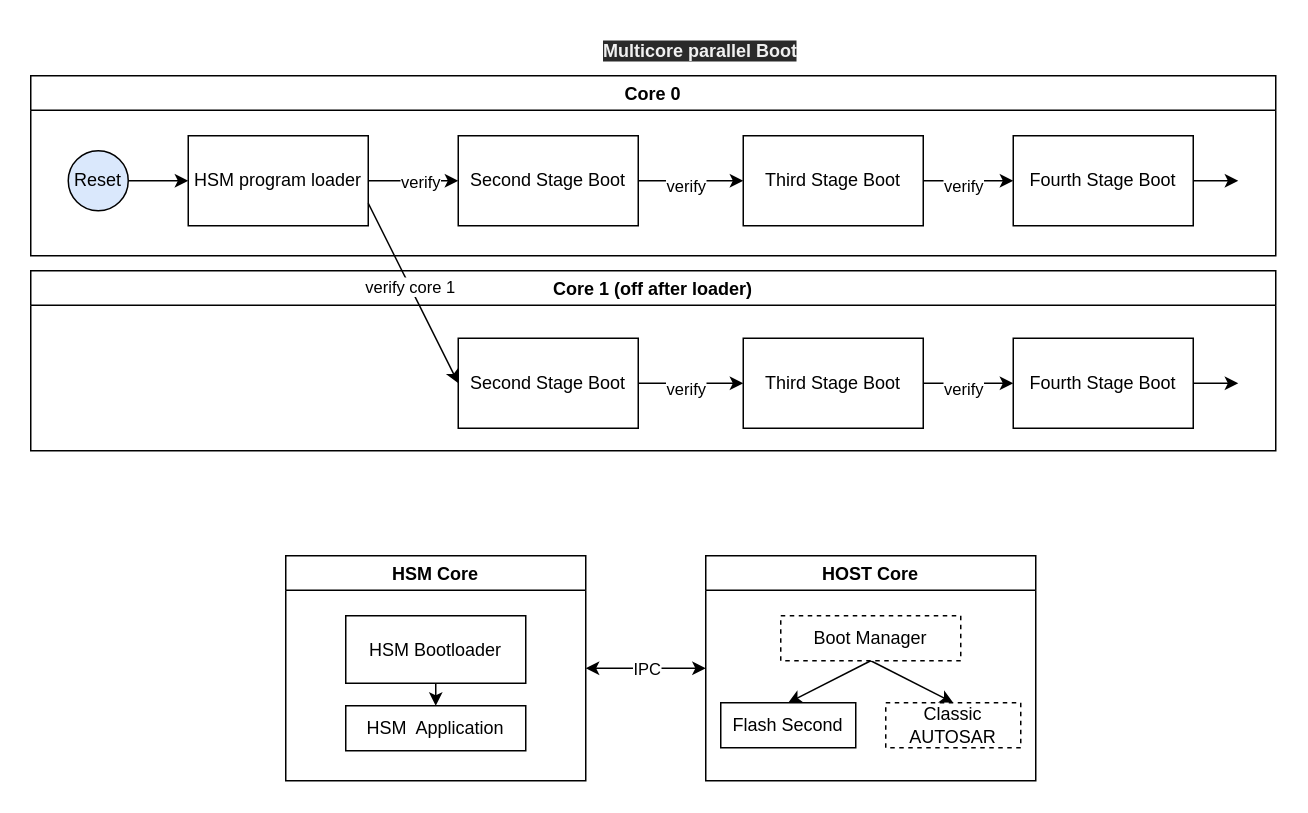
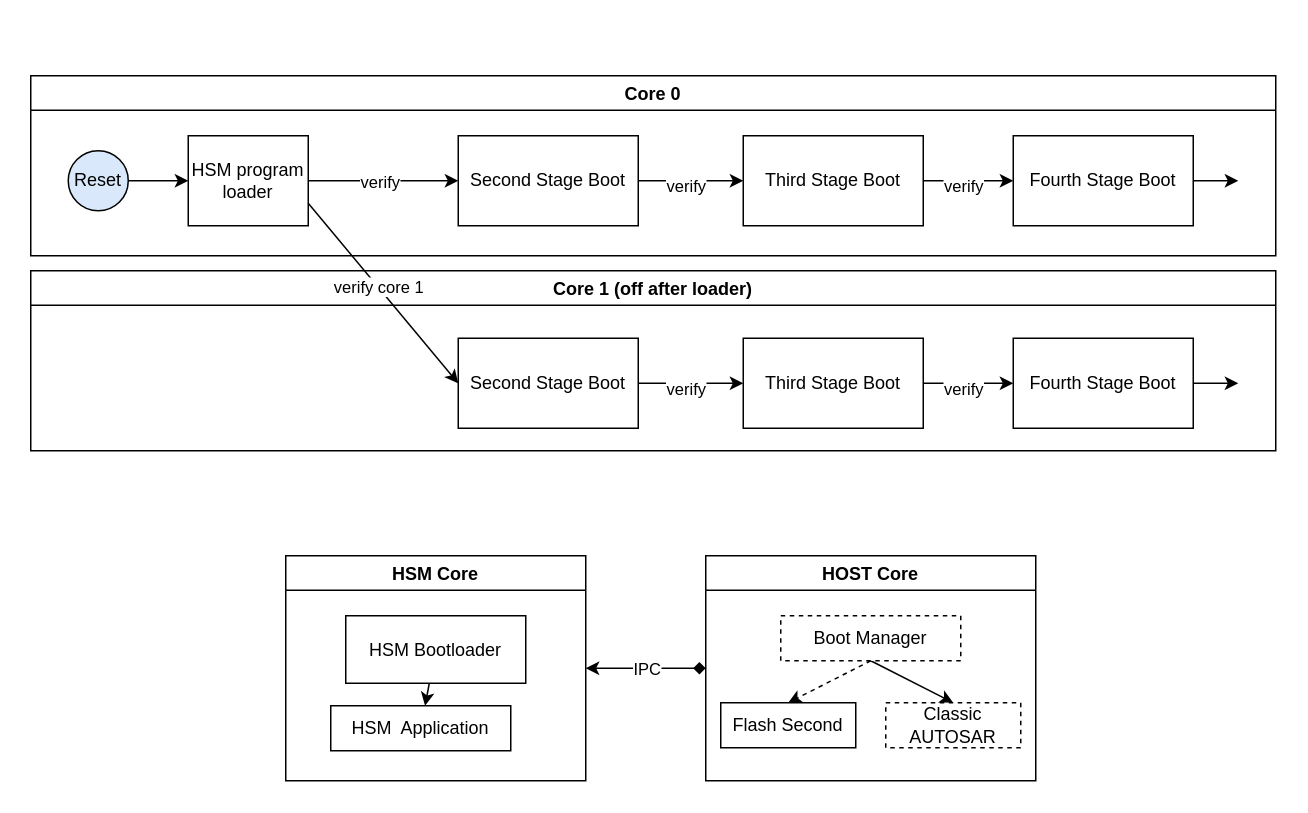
  <mxCell id="0" />
  <mxCell id="1" parent="0" />
  <mxCell id="2" value="Core 0" style="swimlane;" vertex="1" parent="1"><mxGeometry x="20" y="50" width="830" height="120" as="geometry" /></mxCell>
- <mxCell id="3" value="HSM program loader" style="rounded=0;whiteSpace=wrap;html=1;" vertex="1" parent="2"><mxGeometry x="105" y="40" width="120" height="60" as="geometry" /></mxCell>
+ <mxCell id="3" value="HSM program loader" style="rounded=0;whiteSpace=wrap;html=1;" vertex="1" parent="2"><mxGeometry x="105" y="40" width="80" height="60" as="geometry" /></mxCell>
  <mxCell id="4" style="edgeStyle=none;html=1;exitX=1;exitY=0.5;exitDx=0;exitDy=0;entryX=0;entryY=0.5;entryDx=0;entryDy=0;" edge="1" parent="2" source="5" target="3"><mxGeometry relative="1" as="geometry" /></mxCell>
  <mxCell id="5" value="Reset" style="ellipse;whiteSpace=wrap;html=1;aspect=fixed;fillColor=#dae8fc;" vertex="1" parent="2"><mxGeometry x="25" y="50" width="40" height="40" as="geometry" /></mxCell>
  <mxCell id="6" value="Second Stage Boot" style="rounded=0;whiteSpace=wrap;html=1;" vertex="1" parent="2"><mxGeometry x="285" y="40" width="120" height="60" as="geometry" /></mxCell>
  <mxCell id="7" value="" style="edgeStyle=none;html=1;" edge="1" parent="2" source="3" target="6"><mxGeometry relative="1" as="geometry" /></mxCell>
  <mxCell id="8" value="verify" style="edgeLabel;html=1;align=center;verticalAlign=middle;resizable=0;points=[];" vertex="1" connectable="0" parent="7"><mxGeometry x="-0.35" y="-3" relative="1" as="geometry"><mxPoint x="14" y="-3" as="offset" /></mxGeometry></mxCell>
  <mxCell id="9" value="Third Stage Boot" style="rounded=0;whiteSpace=wrap;html=1;" vertex="1" parent="2"><mxGeometry x="475" y="40" width="120" height="60" as="geometry" /></mxCell>
  <mxCell id="10" value="" style="edgeStyle=none;html=1;" edge="1" parent="2" source="6" target="9"><mxGeometry relative="1" as="geometry" /></mxCell>
  <mxCell id="11" value="verify" style="edgeLabel;html=1;align=center;verticalAlign=middle;resizable=0;points=[];" vertex="1" connectable="0" parent="10"><mxGeometry x="-0.125" y="-3" relative="1" as="geometry"><mxPoint as="offset" /></mxGeometry></mxCell>
  <mxCell id="12" style="edgeStyle=none;html=1;exitX=1;exitY=0.5;exitDx=0;exitDy=0;" edge="1" parent="2" source="13"><mxGeometry relative="1" as="geometry"><mxPoint x="805" y="70" as="targetPoint" /></mxGeometry></mxCell>
  <mxCell id="13" value="Fourth Stage Boot" style="rounded=0;whiteSpace=wrap;html=1;" vertex="1" parent="2"><mxGeometry x="655" y="40" width="120" height="60" as="geometry" /></mxCell>
  <mxCell id="14" value="" style="edgeStyle=none;html=1;" edge="1" parent="2" source="9" target="13"><mxGeometry relative="1" as="geometry" /></mxCell>
  <mxCell id="15" value="verify" style="edgeLabel;html=1;align=center;verticalAlign=middle;resizable=0;points=[];" vertex="1" connectable="0" parent="14"><mxGeometry x="-0.15" y="-3" relative="1" as="geometry"><mxPoint as="offset" /></mxGeometry></mxCell>
  <mxCell id="16" value="Core 1 (off after loader)" style="swimlane;" vertex="1" parent="1"><mxGeometry x="20" y="180" width="830" height="120" as="geometry" /></mxCell>
  <mxCell id="17" value="Second Stage Boot" style="rounded=0;whiteSpace=wrap;html=1;" vertex="1" parent="16"><mxGeometry x="285" y="45" width="120" height="60" as="geometry" /></mxCell>
  <mxCell id="18" value="Third Stage Boot" style="rounded=0;whiteSpace=wrap;html=1;" vertex="1" parent="16"><mxGeometry x="475" y="45" width="120" height="60" as="geometry" /></mxCell>
  <mxCell id="19" value="" style="edgeStyle=none;html=1;" edge="1" parent="16" source="17" target="18"><mxGeometry relative="1" as="geometry" /></mxCell>
  <mxCell id="20" value="verify" style="edgeLabel;html=1;align=center;verticalAlign=middle;resizable=0;points=[];" vertex="1" connectable="0" parent="19"><mxGeometry x="-0.125" y="-3" relative="1" as="geometry"><mxPoint as="offset" /></mxGeometry></mxCell>
  <mxCell id="21" style="edgeStyle=none;html=1;exitX=1;exitY=0.5;exitDx=0;exitDy=0;" edge="1" parent="16" source="22"><mxGeometry relative="1" as="geometry"><mxPoint x="805" y="75" as="targetPoint" /></mxGeometry></mxCell>
  <mxCell id="22" value="Fourth Stage Boot" style="rounded=0;whiteSpace=wrap;html=1;" vertex="1" parent="16"><mxGeometry x="655" y="45" width="120" height="60" as="geometry" /></mxCell>
  <mxCell id="23" value="" style="edgeStyle=none;html=1;" edge="1" parent="16" source="18" target="22"><mxGeometry relative="1" as="geometry" /></mxCell>
  <mxCell id="24" value="verify" style="edgeLabel;html=1;align=center;verticalAlign=middle;resizable=0;points=[];" vertex="1" connectable="0" parent="23"><mxGeometry x="-0.15" y="-3" relative="1" as="geometry"><mxPoint as="offset" /></mxGeometry></mxCell>
- <mxCell id="25" value="&lt;meta charset=&quot;utf-8&quot;&gt;&lt;span style=&quot;color: rgb(240, 240, 240); font-family: helvetica; font-size: 12px; font-style: normal; font-weight: 700; letter-spacing: normal; text-align: center; text-indent: 0px; text-transform: none; word-spacing: 0px; background-color: rgb(42, 42, 42); display: inline; float: none;&quot;&gt;Multicore parallel Boot&lt;/span&gt;" style="text;whiteSpace=wrap;html=1;" vertex="1" parent="1"><mxGeometry x="400" y="20" width="150" height="30" as="geometry" /></mxCell>
  <mxCell id="26" style="edgeStyle=none;html=1;exitX=1;exitY=0.75;exitDx=0;exitDy=0;entryX=0;entryY=0.5;entryDx=0;entryDy=0;" edge="1" parent="1" source="3" target="17"><mxGeometry relative="1" as="geometry" /></mxCell>
  <mxCell id="27" value="verify core 1" style="edgeLabel;html=1;align=center;verticalAlign=middle;resizable=0;points=[];" vertex="1" connectable="0" parent="26"><mxGeometry x="-0.08" relative="1" as="geometry"><mxPoint as="offset" /></mxGeometry></mxCell>
- <mxCell id="28" style="html=1;exitX=1;exitY=0.5;exitDx=0;exitDy=0;entryX=0;entryY=0.5;entryDx=0;entryDy=0;endArrow=classic;endFill=1;startArrow=classic;startFill=1;" edge="1" parent="1" source="30" target="34"><mxGeometry relative="1" as="geometry" /></mxCell>
+ <mxCell id="28" style="html=1;exitX=1;exitY=0.5;exitDx=0;exitDy=0;entryX=0;entryY=0.5;entryDx=0;entryDy=0;endArrow=diamond;endFill=1;startArrow=classic;startFill=1;" edge="1" parent="1" source="30" target="34"><mxGeometry relative="1" as="geometry" /></mxCell>
  <mxCell id="29" value="IPC" style="edgeLabel;html=1;align=center;verticalAlign=middle;resizable=0;points=[];" vertex="1" connectable="0" parent="28"><mxGeometry x="-0.225" y="-4" relative="1" as="geometry"><mxPoint x="9" y="-4" as="offset" /></mxGeometry></mxCell>
  <mxCell id="30" value="HSM Core" style="swimlane;" vertex="1" parent="1"><mxGeometry x="190" y="370" width="200" height="150" as="geometry" /></mxCell>
  <mxCell id="31" value="" style="edgeStyle=none;html=1;" edge="1" parent="30" source="32" target="33"><mxGeometry relative="1" as="geometry" /></mxCell>
  <mxCell id="32" value="HSM Bootloader" style="rounded=0;whiteSpace=wrap;html=1;" vertex="1" parent="30"><mxGeometry x="40" y="40" width="120" height="45" as="geometry" /></mxCell>
- <mxCell id="33" value="HSM&amp;nbsp; Application" style="rounded=0;whiteSpace=wrap;html=1;" vertex="1" parent="30"><mxGeometry x="40" y="100" width="120" height="30" as="geometry" /></mxCell>
+ <mxCell id="33" value="HSM&amp;nbsp; Application" style="rounded=0;whiteSpace=wrap;html=1;" vertex="1" parent="30"><mxGeometry x="30" y="100" width="120" height="30" as="geometry" /></mxCell>
  <mxCell id="34" value="HOST Core" style="swimlane;" vertex="1" parent="1"><mxGeometry x="470" y="370" width="220" height="150" as="geometry" /></mxCell>
- <mxCell id="35" style="edgeStyle=none;html=1;exitX=0.5;exitY=1;exitDx=0;exitDy=0;entryX=0.5;entryY=0;entryDx=0;entryDy=0;" edge="1" parent="34" source="37" target="38"><mxGeometry relative="1" as="geometry" /></mxCell>
+ <mxCell id="35" style="edgeStyle=none;html=1;exitX=0.5;exitY=1;exitDx=0;exitDy=0;entryX=0.5;entryY=0;entryDx=0;entryDy=0;dashed=1;" edge="1" parent="34" source="37" target="38"><mxGeometry relative="1" as="geometry" /></mxCell>
  <mxCell id="36" style="edgeStyle=none;html=1;exitX=0.5;exitY=1;exitDx=0;exitDy=0;entryX=0.5;entryY=0;entryDx=0;entryDy=0;" edge="1" parent="34" source="37" target="39"><mxGeometry relative="1" as="geometry" /></mxCell>
  <mxCell id="37" value="Boot Manager" style="rounded=0;whiteSpace=wrap;html=1;dashed=1;" vertex="1" parent="34"><mxGeometry x="50" y="40" width="120" height="30" as="geometry" /></mxCell>
  <mxCell id="38" value="Flash Second" style="rounded=0;whiteSpace=wrap;html=1;" vertex="1" parent="34"><mxGeometry x="10" y="98" width="90" height="30" as="geometry" /></mxCell>
  <mxCell id="39" value="Classic&lt;br&gt;AUTOSAR" style="rounded=0;whiteSpace=wrap;html=1;dashed=1;" vertex="1" parent="34"><mxGeometry x="120" y="98" width="90" height="30" as="geometry" /></mxCell>
